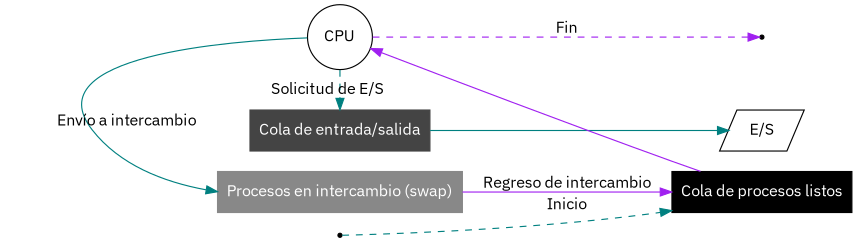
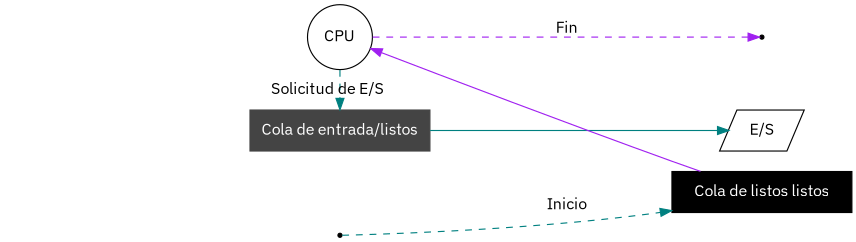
  digraph {
    fontname="IBM Plex Sans"
    rankdir=LR
    node [fontname="IBM Plex Sans" shape=box]
    edge [color=teal fontname="IBM Plex Sans"]
-   n1 [color="#888888" fontcolor=white label="Procesos en intercambio (swap)" style=filled]
-   n2 [color="#444444" fontcolor=white label="Cola de entrada/salida" style=filled]
+   n2 [color="#444444" fontcolor=white label="Cola de entrada/listos" style=filled]
    n3 [label=CPU shape=circle]
-   n4 [color=black fontcolor=white label="Cola de procesos listos" style=filled]
+   n4 [color=black fontcolor=white label="Cola de listos listos" style=filled]
    n5 [label="E/S" shape=parallelogram]
    fin [shape=point]
    inicio [shape=point]
    subgraph sub_1 {
      rank=same
-     n1
      n2
      n3
    }
    subgraph sub_2 {
      rank=same
      n4
      n5
    }
-   n1 -> n4 [color=purple label="Regreso de intercambio"]
    n2 -> n5
-   n3 -> n1 [label="Envío a intercambio"]
    n3 -> n2 [label="Solicitud de E/S" style=dashed]
    n3 -> fin [color=purple label=Fin style=dashed]
    n4 -> n3 [color=purple]
    inicio -> n4 [label=Inicio style=dashed]
  }
